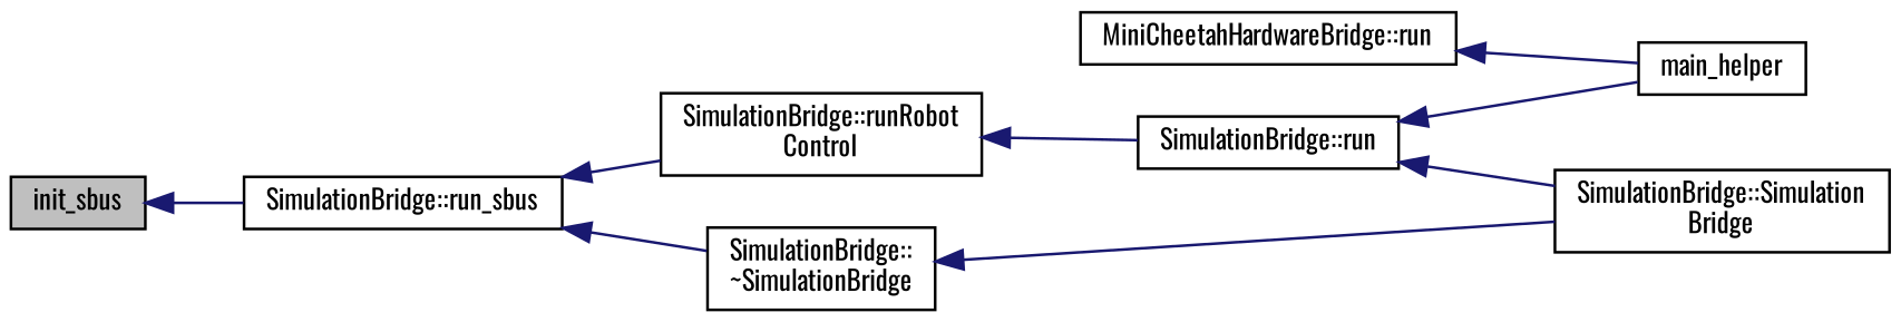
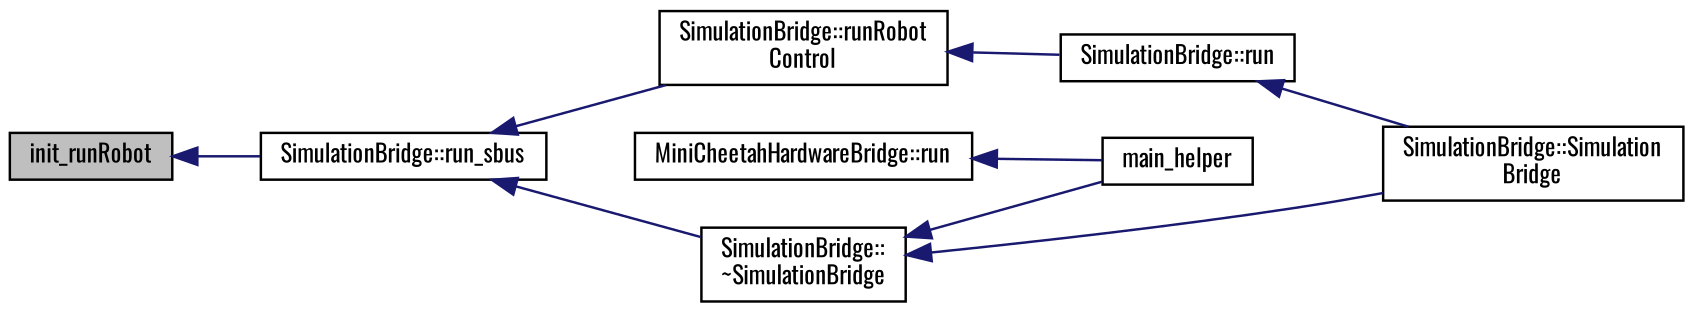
  digraph {
    fontname=Oswald
    rankdir=LR
    node [color=black fillcolor=white fontname=Oswald fontsize=10 shape=record style=filled]
    edge [color=midnightblue dir=back fontname=Oswald fontsize=10 labelfontname=FreeSans labelfontsize=10 style=solid]
-   n1 [fillcolor=grey75 fontcolor=black height=0.2 label=init_sbus width=0.4]
+   n1 [fillcolor=grey75 fontcolor=black height=0.2 label=init_runRobot width=0.4]
    n2 [height=0.2 label="SimulationBridge::run_sbus" width=0.4]
    n3 [height=0.2 label="MiniCheetahHardwareBridge::run" width=0.4]
    n4 [height=0.2 label=main_helper width=0.4]
    n5 [height=0.2 label="SimulationBridge::runRobot\lControl" width=0.4]
    n6 [height=0.2 label="SimulationBridge::\l~SimulationBridge" width=0.4]
    n7 [height=0.2 label="SimulationBridge::run" width=0.4]
    n8 [height=0.2 label="SimulationBridge::Simulation\lBridge" width=0.4]
    n1 -> n2
    n2 -> n5
    n2 -> n6
    n3 -> n4
    n5 -> n7
    n6 -> n8
-   n7 -> n4
+   n6 -> n4
    n7 -> n8
  }
